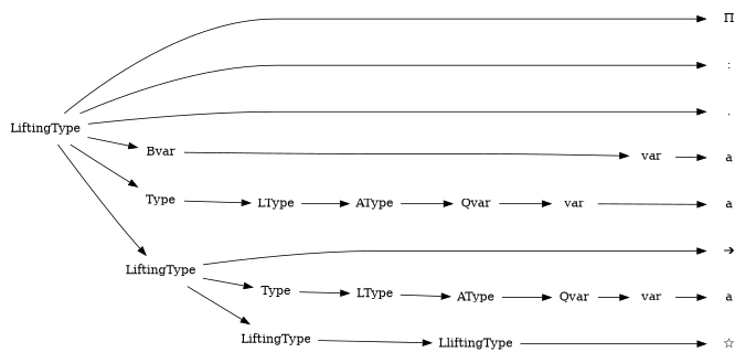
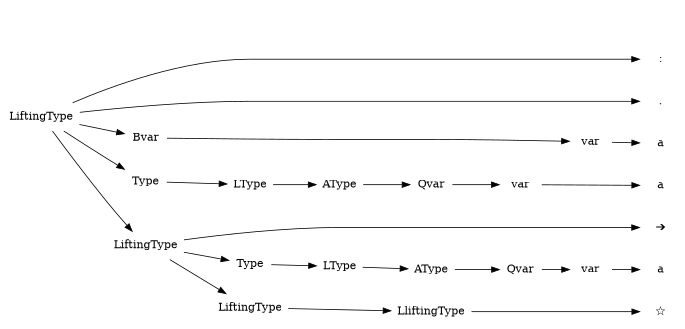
  digraph {
    rankdir=LR
    node [shape=plaintext]
-   "Π"
    ":"
    "."
    n4 [label=a]
    n5 [label=a]
    "➔"
    n7 [label=a]
    "☆"
    n9 [label=LiftingType]
    Bvar
    n11 [label=Type]
    n12 [label=LiftingType]
    n13 [label=var]
    n14 [label=LType]
    n15 [label=Type]
    n16 [label=LiftingType]
    n17 [label=AType]
    n18 [label=Qvar]
    n19 [label=var]
    n20 [label=LType]
    LliftingType
    n22 [label=AType]
    n23 [label=Qvar]
    n24 [label=var]
    subgraph sub_1 {
      rank=same
-     "Π"
      ":"
      "."
      n4
      n5
      "➔"
      n7
      "☆"
    }
-   n9 -> "Π"
    n9 -> ":"
    n9 -> "."
    n9 -> Bvar
    n9 -> n11
    n9 -> n12
    Bvar -> n13
    n11 -> n14
    n12 -> "➔"
    n12 -> n15
    n12 -> n16
    n13 -> n4
    n14 -> n17
    n15 -> n20
    n16 -> LliftingType
    n17 -> n18
    n18 -> n19
    n19 -> n5
    n20 -> n22
    LliftingType -> "☆"
    n22 -> n23
    n23 -> n24
    n24 -> n7
  }
